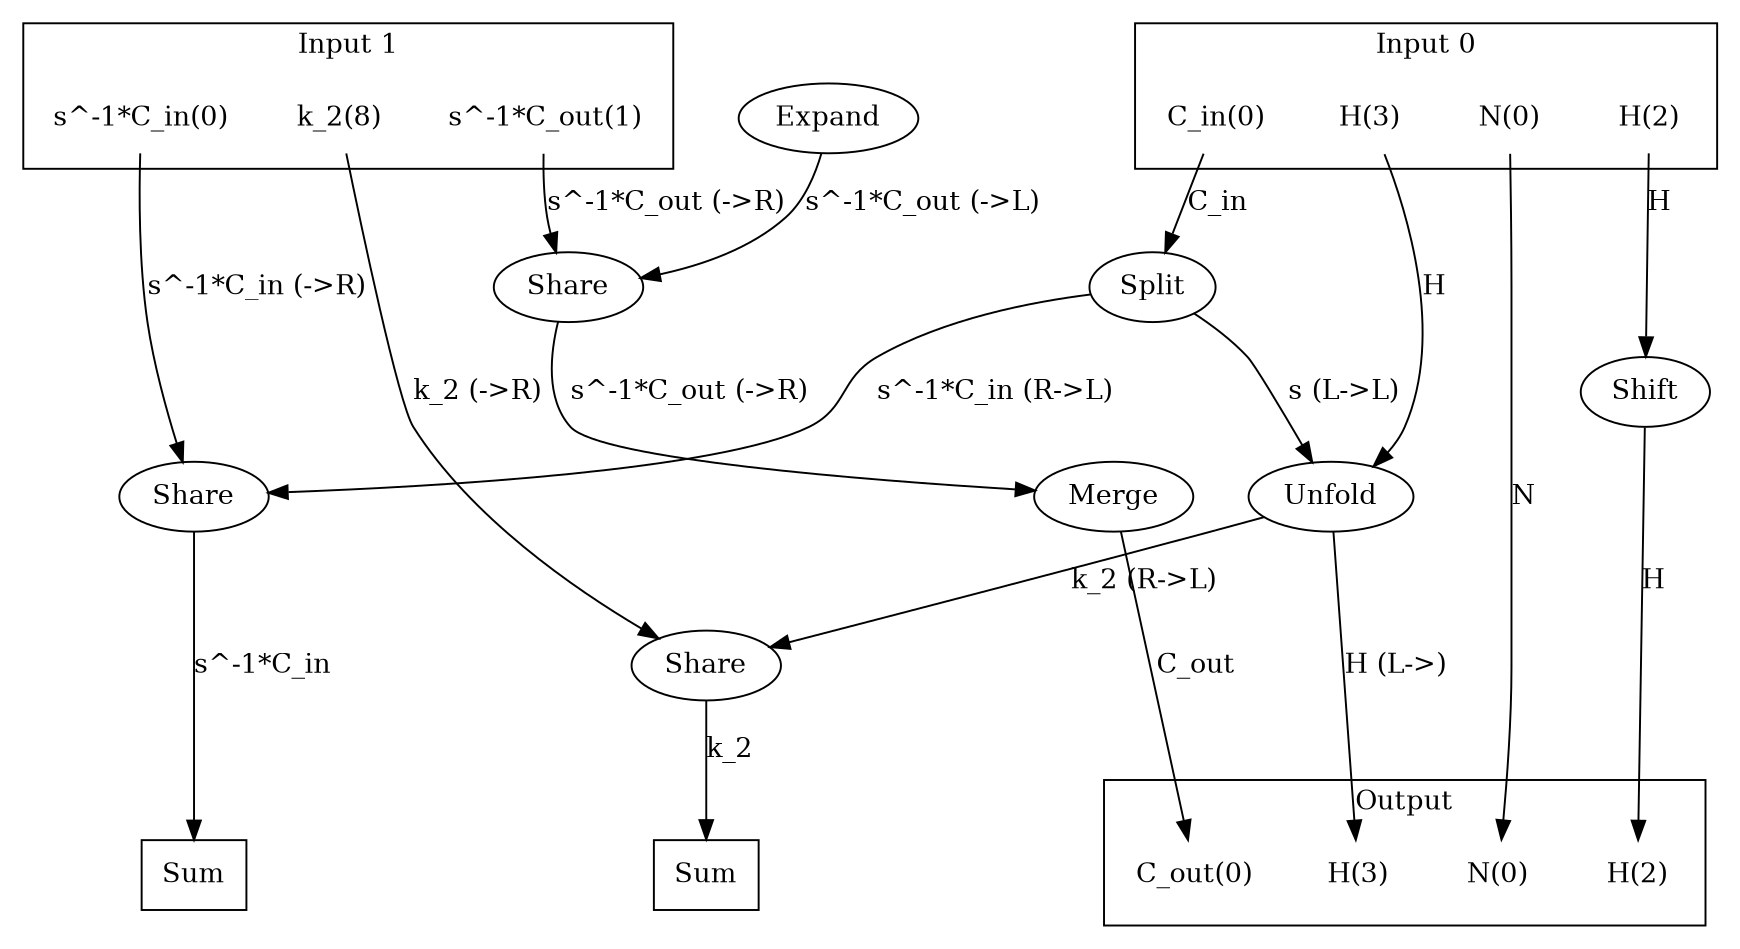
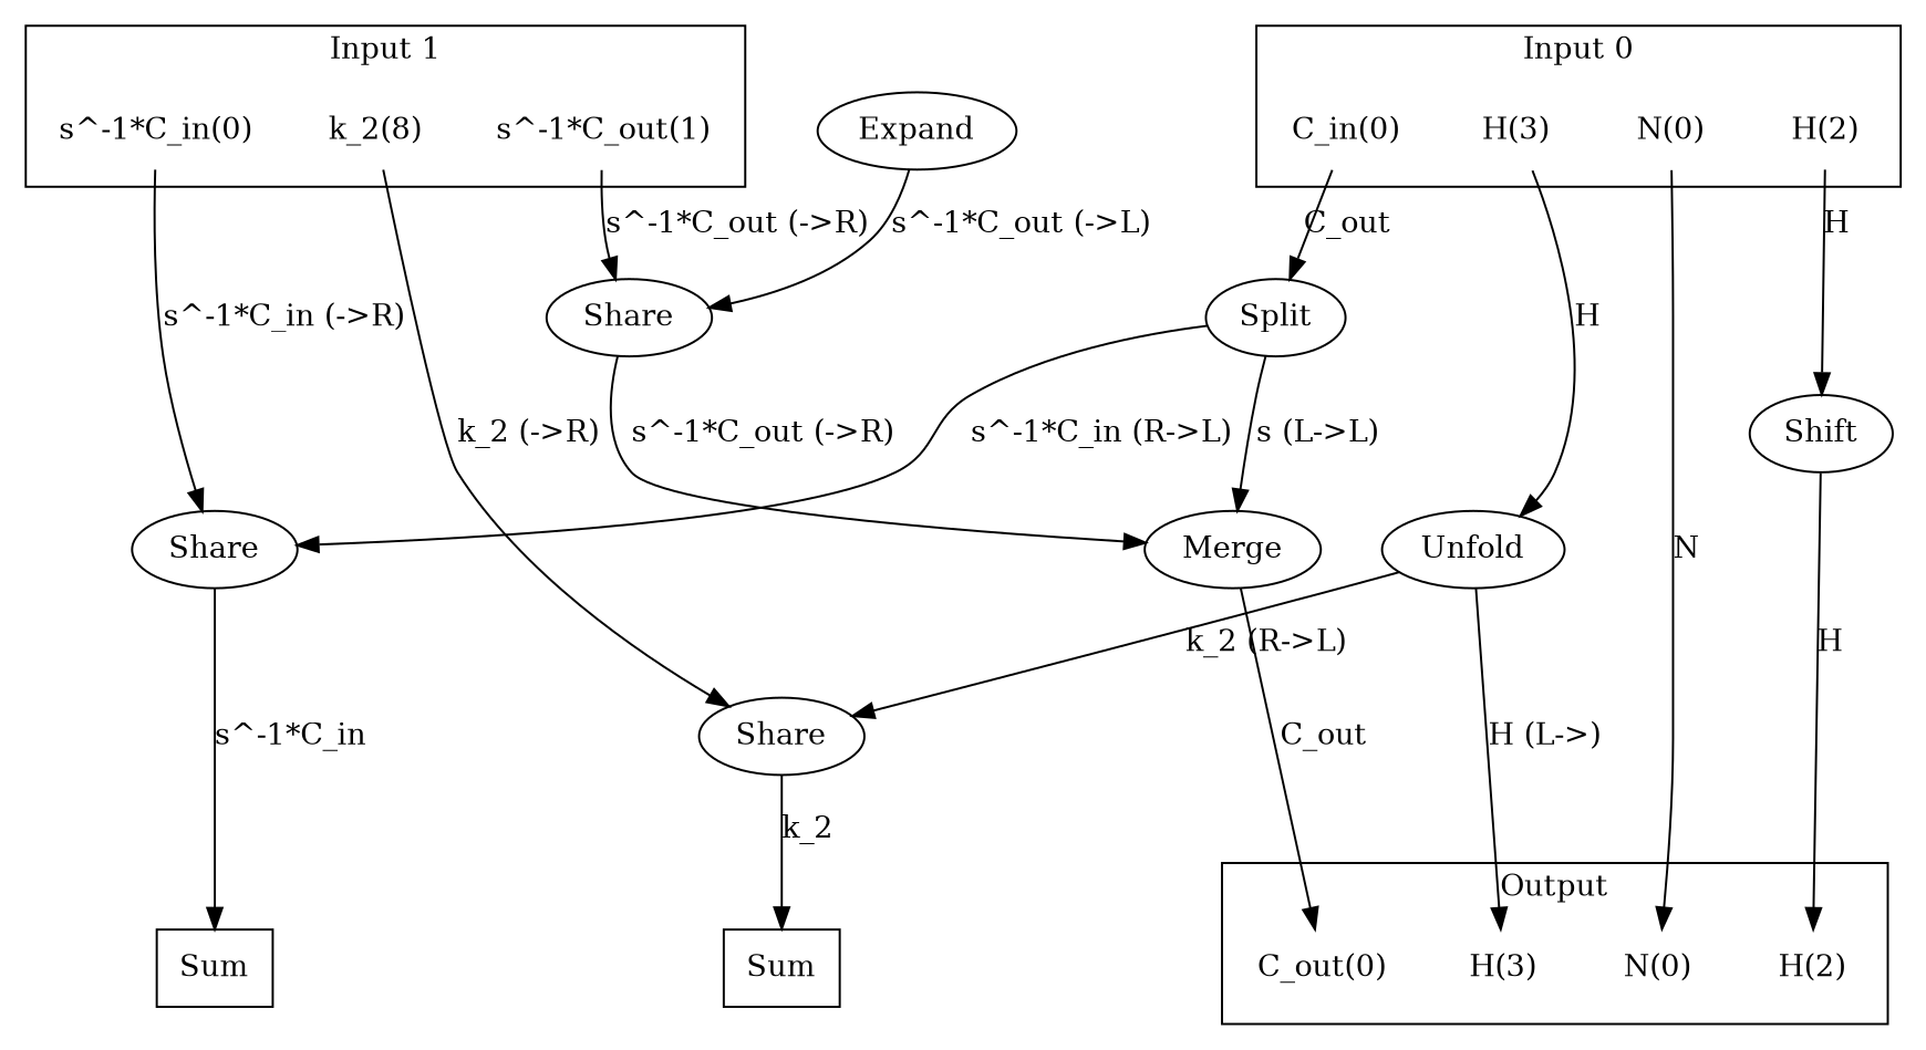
  digraph {
    newrank=true
    node [shape=none]
    n1 [label=Sum shape=box]
    n2 [label=Sum shape=box]
    n3 [label="N(0)"]
    n4 [label="C_out(0)"]
    n5 [label="H(2)"]
    n6 [label="H(3)"]
    n7 [label="N(0)"]
    n8 [label="C_in(0)"]
    n9 [label="H(2)"]
    n10 [label="H(3)"]
    n11 [label="s^-1*C_in(0)"]
    n12 [label="s^-1*C_out(1)"]
    n13 [label="k_2(8)"]
    n14 [label=Split shape=""]
    n15 [label=Shift shape=""]
    n16 [label=Unfold shape=""]
    n17 [label=Share shape=""]
    n18 [label=Share shape=""]
    n19 [label=Share shape=""]
    n20 [label=Expand shape=""]
    n21 [label=Merge shape=""]
    subgraph sub_1 {
      rank=same
      n1
      n2
      n3
      n4
      n5
      n6
    }
    subgraph sub_2 {
      rank=same
      n7
      n8
      n9
      n10
      n11
      n12
      n13
    }
    subgraph cluster_3 {
      label=Output
      n3
      n4
      n5
      n6
    }
    subgraph cluster_4 {
      label="Input 0"
      n7
      n8
      n9
      n10
    }
    subgraph cluster_5 {
      label="Input 1"
      n11
      n12
      n13
    }
    n7 -> n3 [label=N]
-   n8 -> n14 [label=C_in]
+   n8 -> n14 [label=C_out]
    n9 -> n15 [label=H]
    n10 -> n16 [label=H]
    n11 -> n17 [label="s^-1*C_in (->R)"]
    n12 -> n18 [label="s^-1*C_out (->R)"]
    n13 -> n19 [label="k_2 (->R)"]
    n14 -> n17 [label="s^-1*C_in (R->L)"]
-   n14 -> n16 [label="s (L->L)"]
+   n14 -> n21 [label="s (L->L)"]
    n15 -> n5 [label=H]
    n16 -> n6 [label="H (L->)"]
    n16 -> n19 [label="k_2 (R->L)"]
    n17 -> n2 [label="s^-1*C_in"]
    n18 -> n21 [label="s^-1*C_out (->R)"]
    n19 -> n1 [label=k_2]
    n20 -> n18 [label="s^-1*C_out (->L)"]
    n21 -> n4 [label=C_out]
  }
